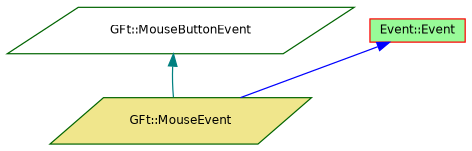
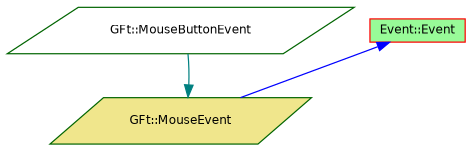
  digraph {
    node [color=darkgreen fontname=Helvetica fontsize=10 shape=parallelogram style=filled]
    edge [dir=back fontname=Helvetica fontsize=10 labelfontname=Helvetica labelfontsize=10 style=solid]
    n1 [fillcolor=white fontcolor=black height=0.2 label="GFt::MouseButtonEvent" width=0.4]
    n2 [fillcolor=khaki height=0.2 label="GFt::MouseEvent" width=0.4]
    n3 [color=red fillcolor=palegreen height=0.2 label="Event::Event" shape=box width=0.4]
-   n1 -> n2 [color=teal]
+   n2 -> n1 [color=teal]
    n3 -> n2 [color=blue]
  }
